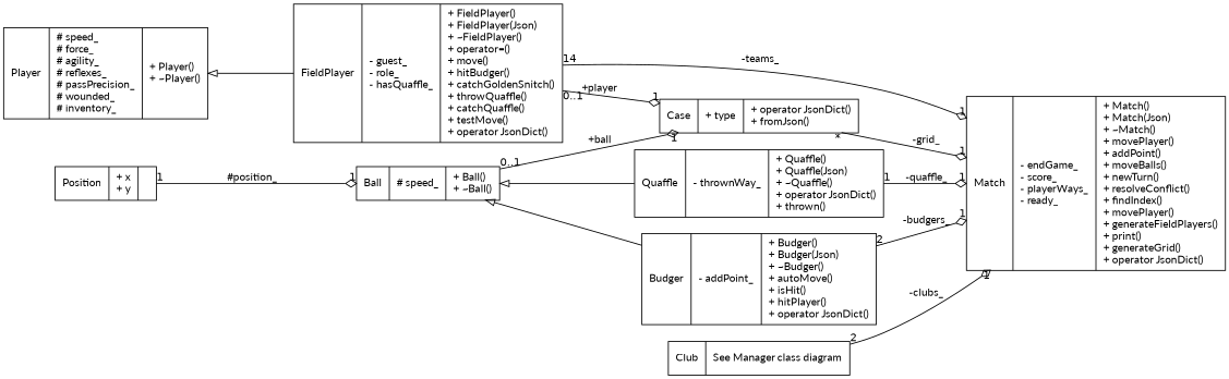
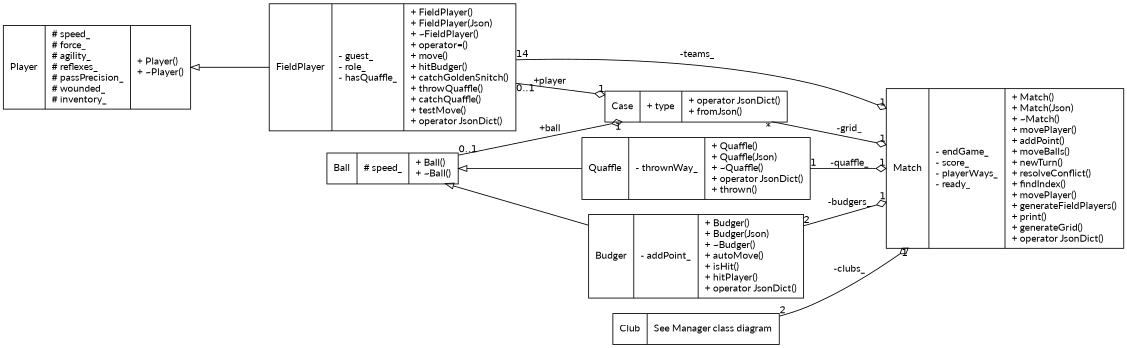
  digraph {
    fontname=Lato
    rankdir=LR
    node [color=black fillcolor=white fontname=Lato fontsize=12 shape=record style=filled]
    edge [arrowhead=odiamond color=black fontname=Lato fontsize=12 headlabel=1 labeldistance=1.5 labelfontname=Helvetica labelfontsize=12 style=solid]
    n1 [fontcolor=black label="{Match\n|- endGame_\l- score_\l- playerWays_\l- ready_\l|+ Match()\l+ Match(Json)\l+ ~Match()\l+ movePlayer()\l+ addPoint()\l+ moveBalls()\l+ newTurn()\l+ resolveConflict()\l+ findIndex()\l+ movePlayer()\l+ generateFieldPlayers()\l+ print()\l+ generateGrid()\l+ operator JsonDict()\l}" width=2.0694]
    n2 [label="{Quaffle\n|- thrownWay_\l|+ Quaffle()\l+ Quaffle(Json)\l+ ~Quaffle()\l+ operator JsonDict()\l+ thrown()\l}" width=1.8333]
    n3 [label="{Ball\n|# speed_\l|+ Ball()\l+ ~Ball()\l}" width=1.3403]
    n4 [label="{Budger\n|- addPoint_\l|+ Budger()\l+ Budger(Json)\l+ ~Budger()\l+ autoMove()\l+ isHit()\l+ hitPlayer()\l+ operator JsonDict()\l}" width=1.8333]
    n5 [label="{Case\n|+ type\l|+ operator JsonDict()\l+ fromJson()\l}" width=1.8333]
-   n6 [label="{Position\n|+ x\l+ y\l|}" width=0.8125]
    n7 [label="{FieldPlayer\n|- guest_\l- role_\l- hasQuaffle_\l|+ FieldPlayer()\l+ FieldPlayer(Json)\l+ ~FieldPlayer()\l+ operator=()\l+ move()\l+ hitBudger()\l+ catchGoldenSnitch()\l+ throwQuaffle()\l+ catchQuaffle()\l+ testMove()\l+ operator JsonDict()\l}" width=1.9236]
    n8 [label="{Player\n|# speed_\l# force_\l# agility_\l# reflexes_\l# passPrecision_\l# wounded_\l# inventory_\l|+ Player()\l+ ~Player()\l}" width=1.8611]
    n9 [label="{Club\n| See Manager class diagram}" width=2.2014]
    n2 -> n1 [label=" -quaffle_" taillabel=1]
    n3 -> n2 [arrowtail=onormal dir=back arrowhead="" headlabel=""]
    n3 -> n4 [arrowtail=onormal dir=back arrowhead="" headlabel=""]
    n3 -> n5 [label=" +ball" labeldistance=2 taillabel="0..1"]
    n4 -> n1 [label=" -budgers_" taillabel=2]
    n5 -> n1 [label=" -grid_" taillabel="*"]
-   n6 -> n3 [label=" #position_" taillabel=1]
    n7 -> n1 [label=" -teams_" taillabel=14]
    n7 -> n5 [label=" +player" labelangle=-50 taillabel="0..1"]
    n8 -> n7 [arrowtail=onormal dir=back arrowhead="" headlabel=""]
    n9 -> n1 [label=" -clubs_" labeldistance=2.5 taillabel=2]
  }
